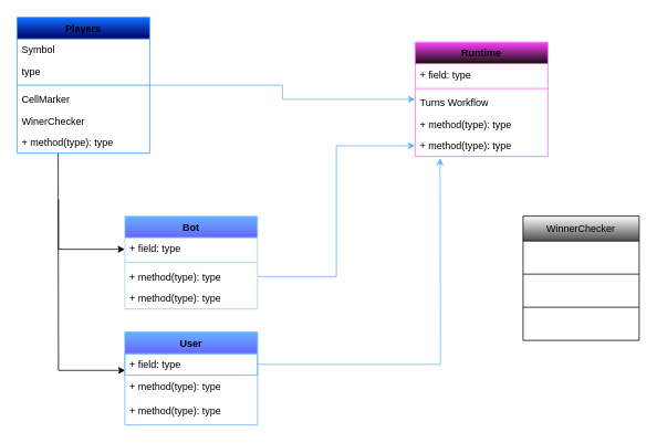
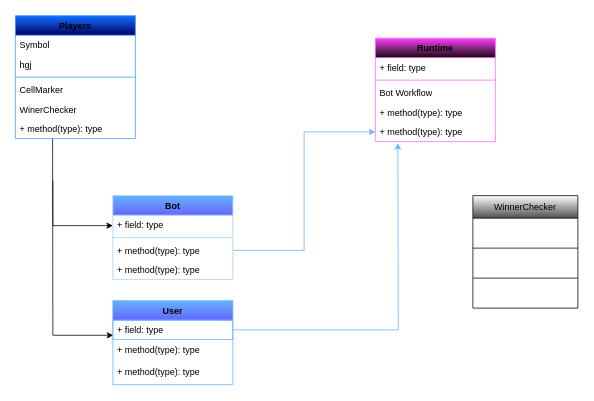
  <mxCell id="0" />
  <mxCell id="1" parent="0" />
  <mxCell id="2" value="" style="edgeStyle=orthogonalEdgeStyle;rounded=0;orthogonalLoop=1;jettySize=auto;html=1;entryX=0.003;entryY=0.777;entryDx=0;entryDy=0;entryPerimeter=0;exitX=0.31;exitY=1.008;exitDx=0;exitDy=0;exitPerimeter=0;" parent="1" source="11" target="14" edge="1"><mxGeometry relative="1" as="geometry"><mxPoint x="70" y="185" as="sourcePoint" /><mxPoint x="130" y="450" as="targetPoint" /><Array as="points"><mxPoint x="70" y="184" /><mxPoint x="70" y="447" /><mxPoint x="140" y="447" /></Array></mxGeometry></mxCell>
  <mxCell id="3" value="" style="edgeStyle=orthogonalEdgeStyle;rounded=0;orthogonalLoop=1;jettySize=auto;html=1;" parent="1" target="17" edge="1"><mxGeometry relative="1" as="geometry"><mxPoint x="70" y="240" as="sourcePoint" /><Array as="points"><mxPoint x="70" y="300" /></Array></mxGeometry></mxCell>
- <mxCell id="4" value="" style="edgeStyle=orthogonalEdgeStyle;rounded=0;orthogonalLoop=1;jettySize=auto;html=1;strokeColor=#66B2FF;" parent="1" source="5" target="22" edge="1"><mxGeometry relative="1" as="geometry" /></mxCell>
  <mxCell id="5" value="Players" style="swimlane;fontStyle=1;align=center;verticalAlign=top;childLayout=stackLayout;horizontal=1;startSize=26;horizontalStack=0;resizeParent=1;resizeParentMax=0;resizeLast=0;collapsible=1;marginBottom=0;whiteSpace=wrap;html=1;fillColor=#1271FF;strokeColor=#3399FF;gradientColor=#000066;" parent="1" vertex="1"><mxGeometry x="20" y="20" width="160" height="164" as="geometry" /></mxCell>
  <mxCell id="6" value="Symbol" style="text;strokeColor=none;fillColor=none;align=left;verticalAlign=top;spacingLeft=4;spacingRight=4;overflow=hidden;rotatable=0;points=[[0,0.5],[1,0.5]];portConstraint=eastwest;whiteSpace=wrap;html=1;" parent="5" vertex="1"><mxGeometry y="26" width="160" height="26" as="geometry" /></mxCell>
- <mxCell id="7" value="type" style="text;strokeColor=none;fillColor=none;align=left;verticalAlign=top;spacingLeft=4;spacingRight=4;overflow=hidden;rotatable=0;points=[[0,0.5],[1,0.5]];portConstraint=eastwest;whiteSpace=wrap;html=1;" parent="5" vertex="1"><mxGeometry y="52" width="160" height="26" as="geometry" /></mxCell>
+ <mxCell id="7" value="hgj" style="text;strokeColor=none;fillColor=none;align=left;verticalAlign=top;spacingLeft=4;spacingRight=4;overflow=hidden;rotatable=0;points=[[0,0.5],[1,0.5]];portConstraint=eastwest;whiteSpace=wrap;html=1;" parent="5" vertex="1"><mxGeometry y="52" width="160" height="26" as="geometry" /></mxCell>
  <mxCell id="8" value="" style="line;strokeWidth=1;fillColor=none;align=left;verticalAlign=middle;spacingTop=-1;spacingLeft=3;spacingRight=3;rotatable=0;labelPosition=right;points=[];portConstraint=eastwest;strokeColor=inherit;" parent="5" vertex="1"><mxGeometry y="78" width="160" height="8" as="geometry" /></mxCell>
  <mxCell id="9" value="CellMarker" style="text;strokeColor=none;fillColor=none;align=left;verticalAlign=top;spacingLeft=4;spacingRight=4;overflow=hidden;rotatable=0;points=[[0,0.5],[1,0.5]];portConstraint=eastwest;whiteSpace=wrap;html=1;" parent="5" vertex="1"><mxGeometry y="86" width="160" height="26" as="geometry" /></mxCell>
  <mxCell id="10" value="WinerChecker" style="text;strokeColor=none;fillColor=none;align=left;verticalAlign=top;spacingLeft=4;spacingRight=4;overflow=hidden;rotatable=0;points=[[0,0.5],[1,0.5]];portConstraint=eastwest;whiteSpace=wrap;html=1;" parent="5" vertex="1"><mxGeometry y="112" width="160" height="26" as="geometry" /></mxCell>
  <mxCell id="11" value="+ method(type): type" style="text;strokeColor=none;fillColor=none;align=left;verticalAlign=top;spacingLeft=4;spacingRight=4;overflow=hidden;rotatable=0;points=[[0,0.5],[1,0.5]];portConstraint=eastwest;whiteSpace=wrap;html=1;" parent="5" vertex="1"><mxGeometry y="138" width="160" height="26" as="geometry" /></mxCell>
  <mxCell id="12" value="User" style="swimlane;fontStyle=1;align=center;verticalAlign=top;childLayout=stackLayout;horizontal=1;startSize=26;horizontalStack=0;resizeParent=1;resizeParentMax=0;resizeLast=0;collapsible=1;marginBottom=0;whiteSpace=wrap;html=1;fillColor=#66B2FF;strokeColor=#66B2FF;gradientColor=#6666FF;" parent="1" vertex="1"><mxGeometry x="150" y="400" width="160" height="112" as="geometry" /></mxCell>
  <mxCell id="13" style="edgeStyle=orthogonalEdgeStyle;rounded=0;orthogonalLoop=1;jettySize=auto;html=1;exitX=1;exitY=0.5;exitDx=0;exitDy=0;strokeColor=#66B2FF;" parent="12" source="14" edge="1"><mxGeometry relative="1" as="geometry"><mxPoint x="380" y="-210" as="targetPoint" /></mxGeometry></mxCell>
  <mxCell id="14" value="+ field: type" style="text;strokeColor=#66B2FF;fillColor=none;align=left;verticalAlign=top;spacingLeft=4;spacingRight=4;overflow=hidden;rotatable=0;points=[[0,0.5],[1,0.5]];portConstraint=eastwest;whiteSpace=wrap;html=1;" parent="12" vertex="1"><mxGeometry y="26" width="160" height="26" as="geometry" /></mxCell>
  <mxCell id="15" value="+ method(type): type" style="text;strokeColor=none;fillColor=none;align=left;verticalAlign=top;spacingLeft=4;spacingRight=4;overflow=hidden;rotatable=0;points=[[0,0.5],[1,0.5]];portConstraint=eastwest;whiteSpace=wrap;html=1;" parent="12" vertex="1"><mxGeometry y="52" width="160" height="30" as="geometry" /></mxCell>
  <mxCell id="16" value="+ method(type): type" style="text;strokeColor=none;fillColor=none;align=left;verticalAlign=top;spacingLeft=4;spacingRight=4;overflow=hidden;rotatable=0;points=[[0,0.5],[1,0.5]];portConstraint=eastwest;whiteSpace=wrap;html=1;" vertex="1" parent="12"><mxGeometry y="82" width="160" height="30" as="geometry" /></mxCell>
  <mxCell id="17" value="Bot" style="swimlane;fontStyle=1;align=center;verticalAlign=top;childLayout=stackLayout;horizontal=1;startSize=26;horizontalStack=0;resizeParent=1;resizeParentMax=0;resizeLast=0;collapsible=1;marginBottom=0;whiteSpace=wrap;html=1;fillColor=#66B2FF;strokeColor=#99CCFF;gradientColor=#6666FF;" parent="1" vertex="1"><mxGeometry x="150" y="260" width="160" height="112" as="geometry" /></mxCell>
  <mxCell id="18" value="+ field: type" style="text;strokeColor=none;fillColor=none;align=left;verticalAlign=top;spacingLeft=4;spacingRight=4;overflow=hidden;rotatable=0;points=[[0,0.5],[1,0.5]];portConstraint=eastwest;whiteSpace=wrap;html=1;" parent="17" vertex="1"><mxGeometry y="26" width="160" height="26" as="geometry" /></mxCell>
  <mxCell id="19" value="" style="line;strokeWidth=1;fillColor=none;align=left;verticalAlign=middle;spacingTop=-1;spacingLeft=3;spacingRight=3;rotatable=0;labelPosition=right;points=[];portConstraint=eastwest;strokeColor=inherit;" parent="17" vertex="1"><mxGeometry y="52" width="160" height="8" as="geometry" /></mxCell>
  <mxCell id="20" value="+ method(type): type" style="text;strokeColor=none;fillColor=none;align=left;verticalAlign=top;spacingLeft=4;spacingRight=4;overflow=hidden;rotatable=0;points=[[0,0.5],[1,0.5]];portConstraint=eastwest;whiteSpace=wrap;html=1;" parent="17" vertex="1"><mxGeometry y="60" width="160" height="26" as="geometry" /></mxCell>
  <mxCell id="21" value="+ method(type): type" style="text;strokeColor=none;fillColor=none;align=left;verticalAlign=top;spacingLeft=4;spacingRight=4;overflow=hidden;rotatable=0;points=[[0,0.5],[1,0.5]];portConstraint=eastwest;whiteSpace=wrap;html=1;" parent="17" vertex="1"><mxGeometry y="86" width="160" height="26" as="geometry" /></mxCell>
  <mxCell id="22" value="Runtime" style="swimlane;fontStyle=1;align=center;verticalAlign=top;childLayout=stackLayout;horizontal=1;startSize=26;horizontalStack=0;resizeParent=1;resizeParentMax=0;resizeLast=0;collapsible=1;marginBottom=0;whiteSpace=wrap;html=1;fillColor=#FF40FF;strokeColor=#FF66FF;fillStyle=auto;gradientColor=#140b0b;" parent="1" vertex="1"><mxGeometry x="500" y="50" width="160" height="138" as="geometry" /></mxCell>
  <mxCell id="23" value="+ field: type" style="text;strokeColor=none;fillColor=none;align=left;verticalAlign=top;spacingLeft=4;spacingRight=4;overflow=hidden;rotatable=0;points=[[0,0.5],[1,0.5]];portConstraint=eastwest;whiteSpace=wrap;html=1;" parent="22" vertex="1"><mxGeometry y="26" width="160" height="26" as="geometry" /></mxCell>
  <mxCell id="24" value="" style="line;strokeWidth=1;fillColor=none;align=left;verticalAlign=middle;spacingTop=-1;spacingLeft=3;spacingRight=3;rotatable=0;labelPosition=right;points=[];portConstraint=eastwest;strokeColor=inherit;" parent="22" vertex="1"><mxGeometry y="52" width="160" height="8" as="geometry" /></mxCell>
- <mxCell id="25" value="Turns Workflow" style="text;strokeColor=none;fillColor=none;align=left;verticalAlign=top;spacingLeft=4;spacingRight=4;overflow=hidden;rotatable=0;points=[[0,0.5],[1,0.5]];portConstraint=eastwest;whiteSpace=wrap;html=1;" parent="22" vertex="1"><mxGeometry y="60" width="160" height="26" as="geometry" /></mxCell>
+ <mxCell id="25" value="Bot Workflow" style="text;strokeColor=none;fillColor=none;align=left;verticalAlign=top;spacingLeft=4;spacingRight=4;overflow=hidden;rotatable=0;points=[[0,0.5],[1,0.5]];portConstraint=eastwest;whiteSpace=wrap;html=1;" parent="22" vertex="1"><mxGeometry y="60" width="160" height="26" as="geometry" /></mxCell>
  <mxCell id="26" value="+ method(type): type" style="text;strokeColor=none;fillColor=none;align=left;verticalAlign=top;spacingLeft=4;spacingRight=4;overflow=hidden;rotatable=0;points=[[0,0.5],[1,0.5]];portConstraint=eastwest;whiteSpace=wrap;html=1;" parent="22" vertex="1"><mxGeometry y="86" width="160" height="26" as="geometry" /></mxCell>
  <mxCell id="27" value="+ method(type): type" style="text;strokeColor=none;fillColor=none;align=left;verticalAlign=top;spacingLeft=4;spacingRight=4;overflow=hidden;rotatable=0;points=[[0,0.5],[1,0.5]];portConstraint=eastwest;whiteSpace=wrap;html=1;" parent="22" vertex="1"><mxGeometry y="112" width="160" height="26" as="geometry" /></mxCell>
  <mxCell id="28" style="edgeStyle=orthogonalEdgeStyle;rounded=0;orthogonalLoop=1;jettySize=auto;html=1;exitX=1;exitY=0.5;exitDx=0;exitDy=0;strokeColor=#66B2FF;" parent="1" source="20" target="27" edge="1"><mxGeometry relative="1" as="geometry" /></mxCell>
  <mxCell id="29" value="WinnerChecker" style="shape=table;startSize=30;container=1;collapsible=0;childLayout=tableLayout;gradientColor=#4F4F4F;" parent="1" vertex="1"><mxGeometry x="630" y="260" width="140" height="150" as="geometry" /></mxCell>
  <mxCell id="30" value="" style="shape=tableRow;horizontal=0;startSize=0;swimlaneHead=0;swimlaneBody=0;strokeColor=inherit;top=0;left=0;bottom=0;right=0;collapsible=0;dropTarget=0;fillColor=none;points=[[0,0.5],[1,0.5]];portConstraint=eastwest;" parent="29" vertex="1"><mxGeometry y="30" width="140" height="40" as="geometry" /></mxCell>
  <mxCell id="31" value="" style="shape=partialRectangle;html=1;whiteSpace=wrap;connectable=0;strokeColor=inherit;overflow=hidden;fillColor=none;top=0;left=0;bottom=0;right=0;pointerEvents=1;" parent="30" vertex="1"><mxGeometry width="140" height="40" as="geometry"><mxRectangle width="140" height="40" as="alternateBounds" /></mxGeometry></mxCell>
  <mxCell id="32" value="" style="shape=tableRow;horizontal=0;startSize=0;swimlaneHead=0;swimlaneBody=0;strokeColor=inherit;top=0;left=0;bottom=0;right=0;collapsible=0;dropTarget=0;fillColor=none;points=[[0,0.5],[1,0.5]];portConstraint=eastwest;" parent="29" vertex="1"><mxGeometry y="70" width="140" height="40" as="geometry" /></mxCell>
  <mxCell id="33" value="" style="shape=partialRectangle;html=1;whiteSpace=wrap;connectable=0;strokeColor=inherit;overflow=hidden;fillColor=none;top=0;left=0;bottom=0;right=0;pointerEvents=1;" parent="32" vertex="1"><mxGeometry width="140" height="40" as="geometry"><mxRectangle width="140" height="40" as="alternateBounds" /></mxGeometry></mxCell>
  <mxCell id="34" value="" style="shape=tableRow;horizontal=0;startSize=0;swimlaneHead=0;swimlaneBody=0;strokeColor=inherit;top=0;left=0;bottom=0;right=0;collapsible=0;dropTarget=0;fillColor=none;points=[[0,0.5],[1,0.5]];portConstraint=eastwest;" parent="29" vertex="1"><mxGeometry y="110" width="140" height="40" as="geometry" /></mxCell>
  <mxCell id="35" value="" style="shape=partialRectangle;html=1;whiteSpace=wrap;connectable=0;strokeColor=inherit;overflow=hidden;fillColor=none;top=0;left=0;bottom=0;right=0;pointerEvents=1;" parent="34" vertex="1"><mxGeometry width="140" height="40" as="geometry"><mxRectangle width="140" height="40" as="alternateBounds" /></mxGeometry></mxCell>
